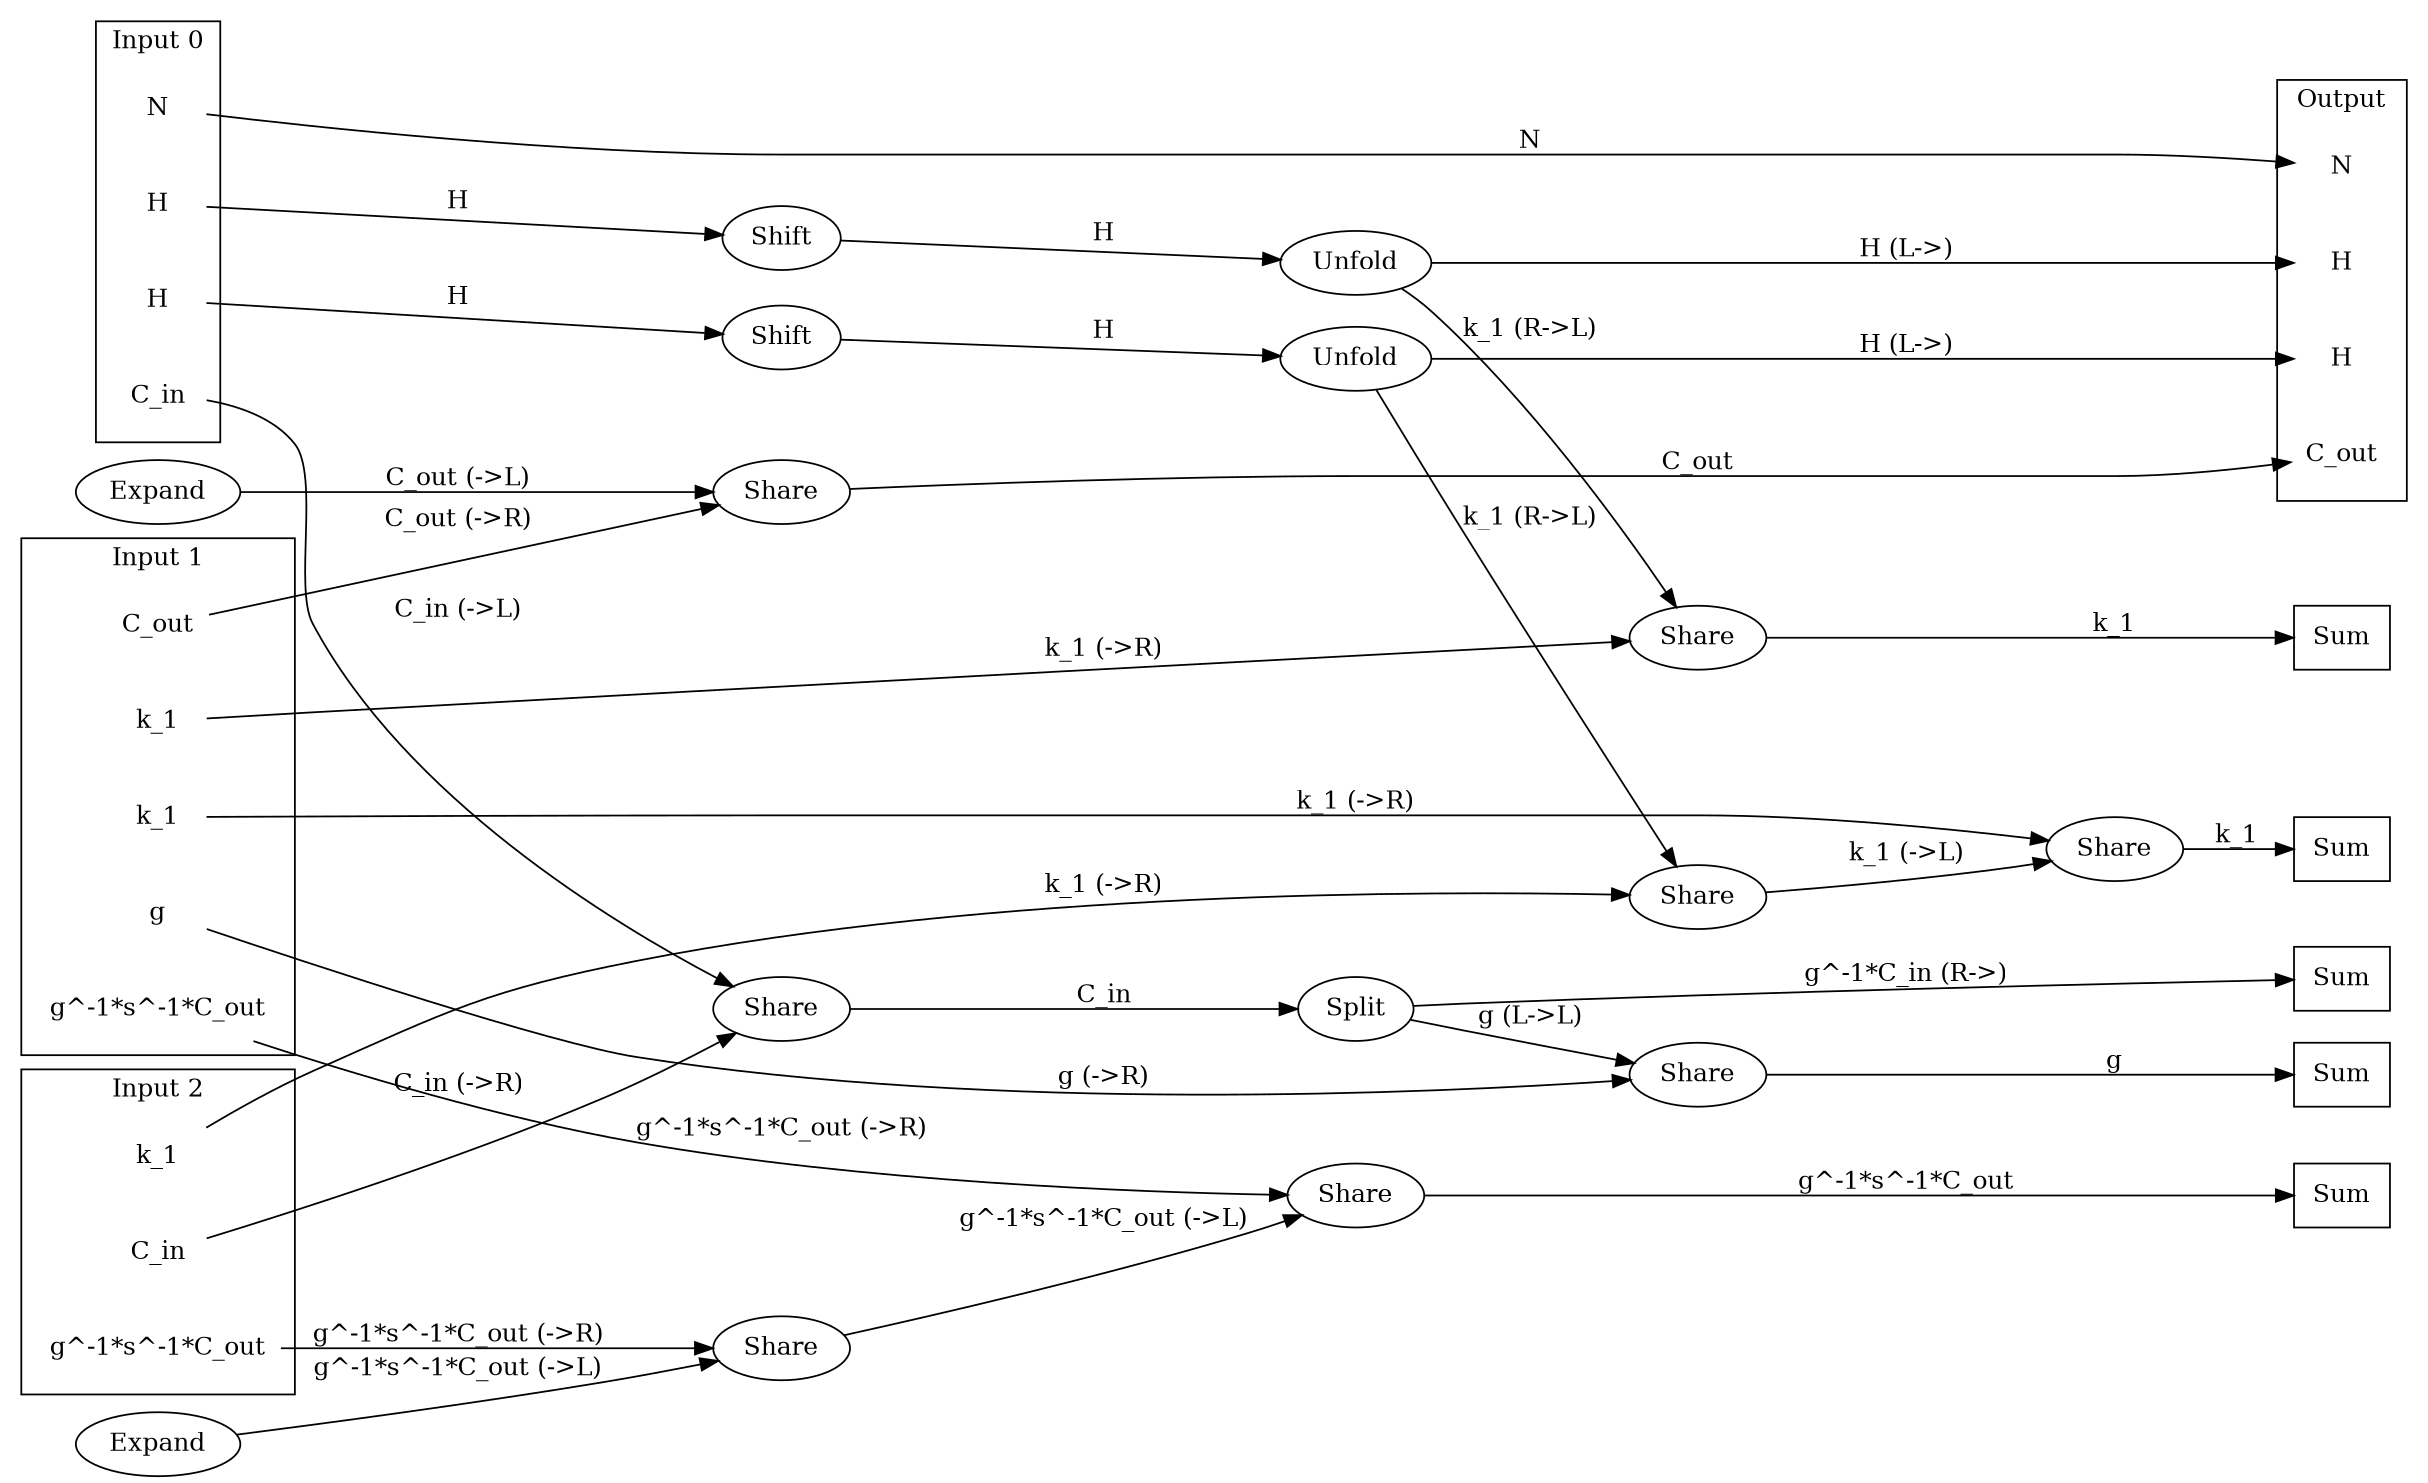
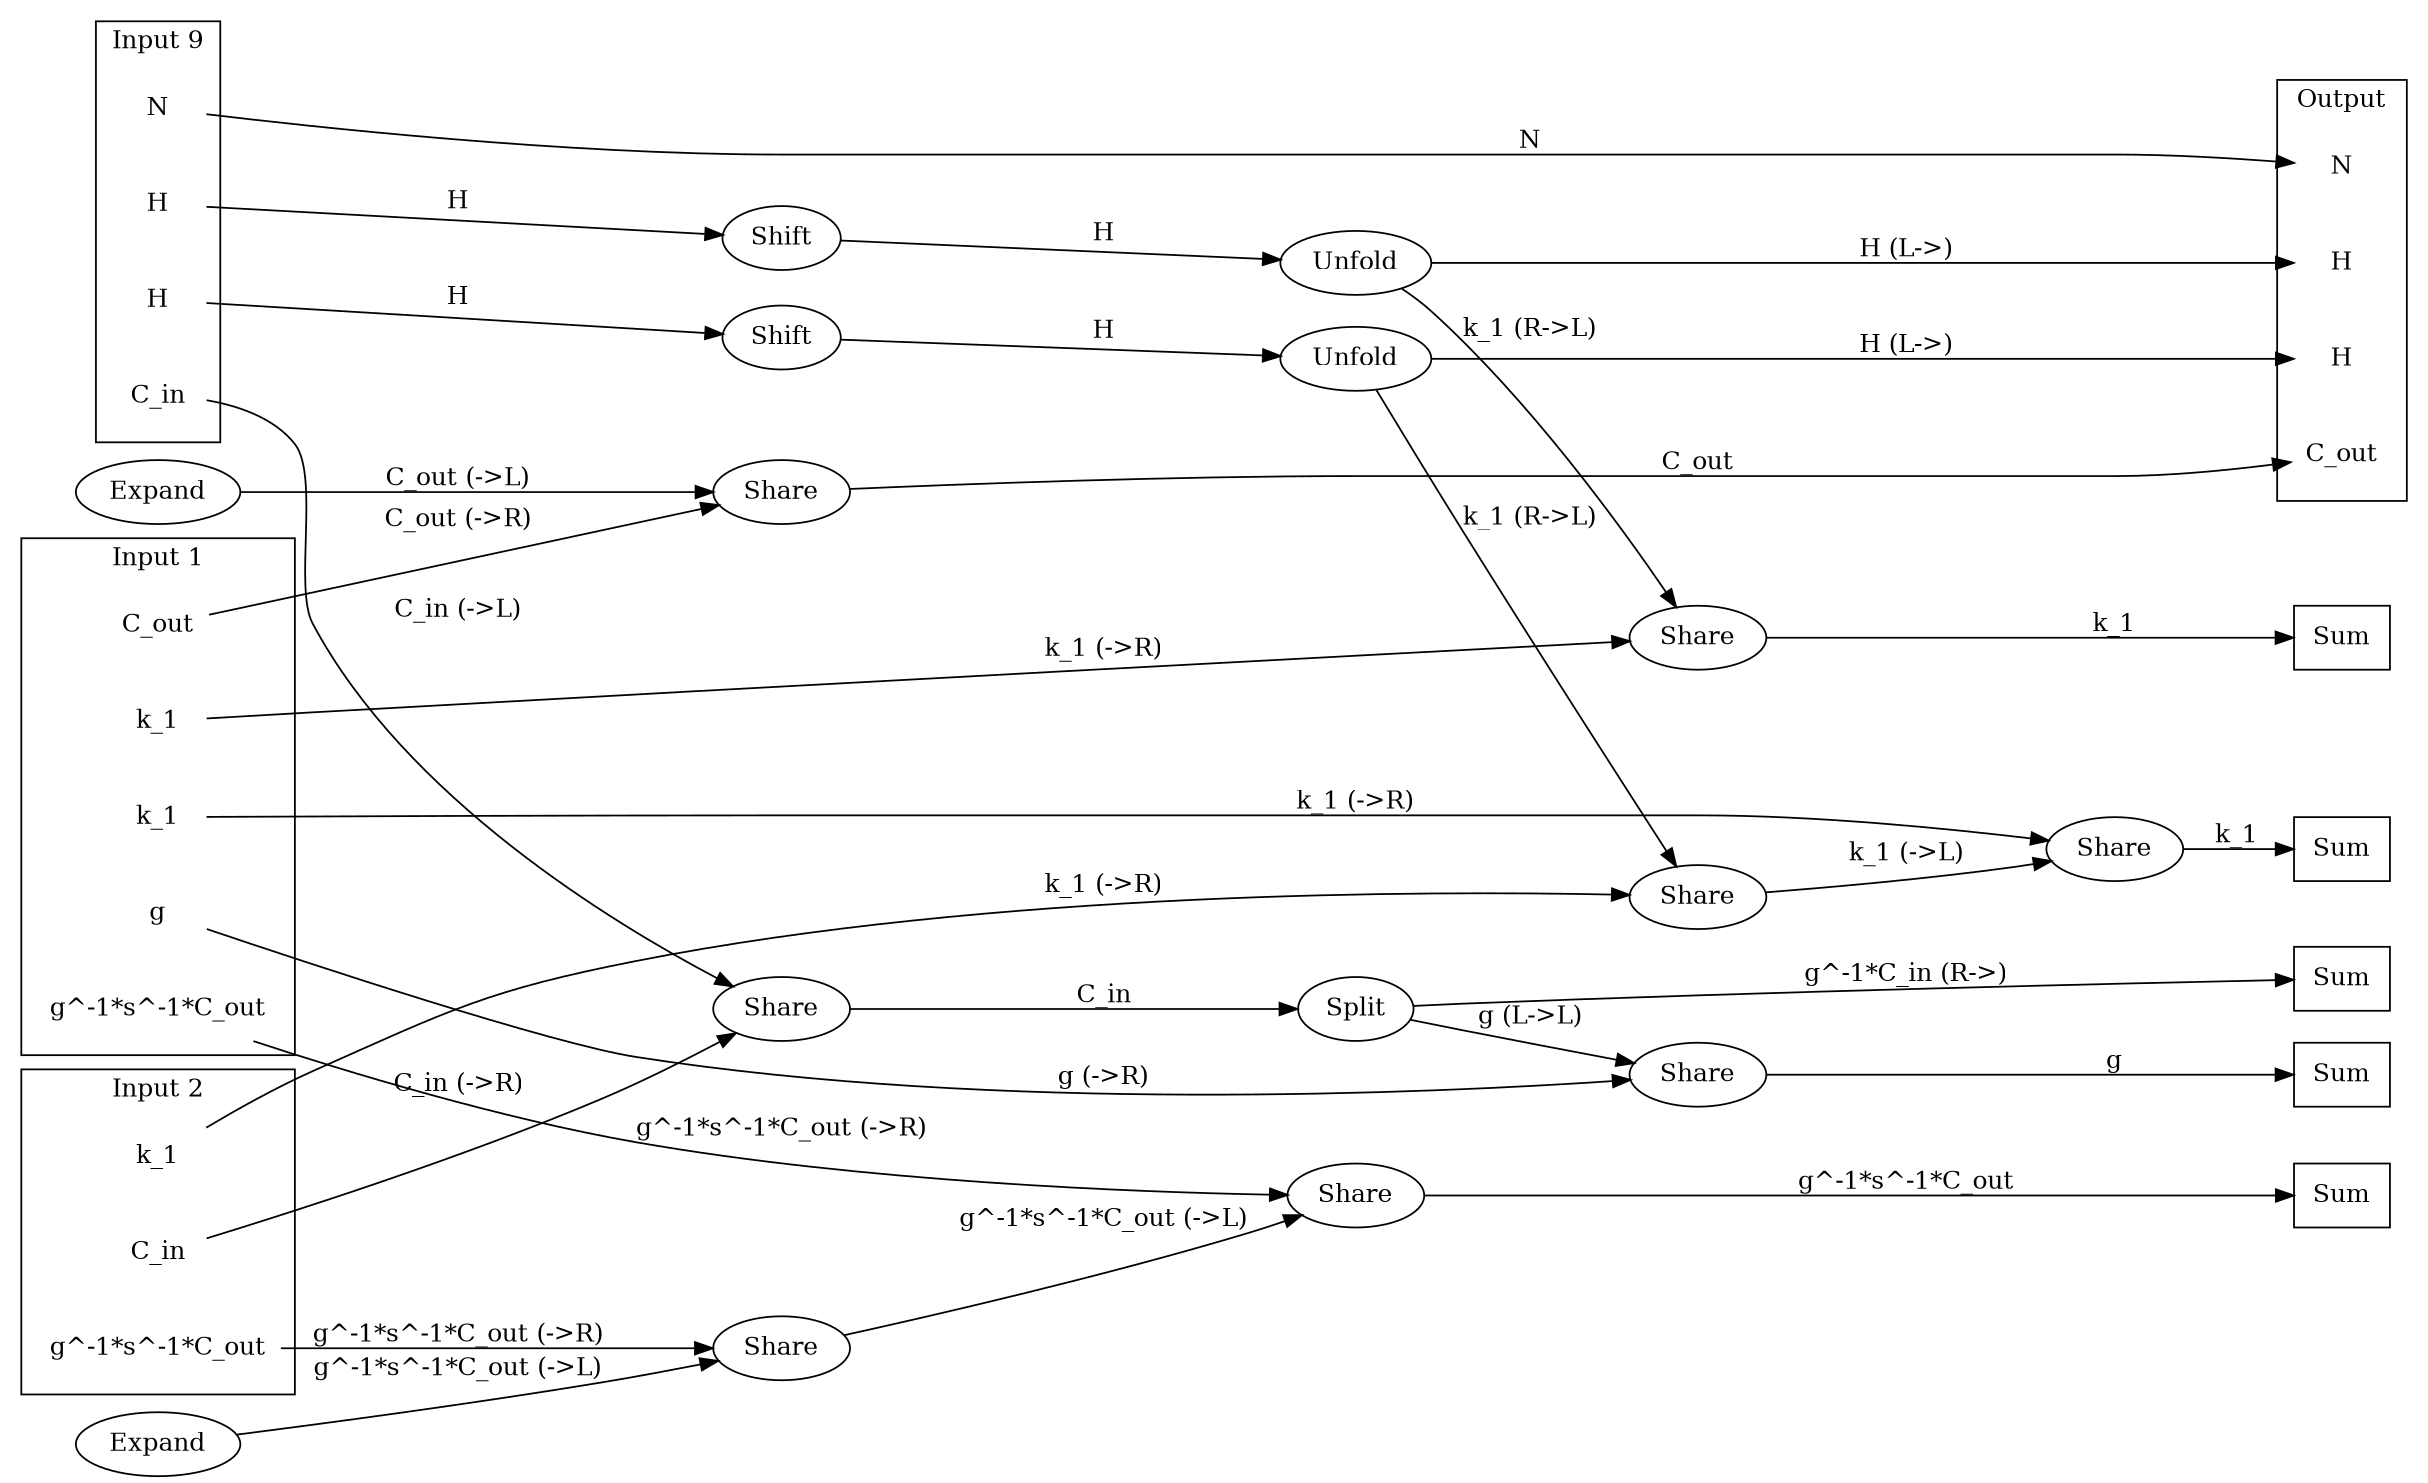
  digraph {
    newrank=true
    rankdir=LR
    node [shape=none]
    n1 [label=Sum shape=box]
    n2 [label=Sum shape=box]
    n3 [label=Sum shape=box]
    n4 [label=Sum shape=box]
    n5 [label=Sum shape=box]
    n6 [label=N]
    n7 [label=C_out]
    n8 [label=H]
    n9 [label=H]
    n10 [label=N]
    n11 [label=C_in]
    n12 [label=H]
    n13 [label=H]
    n14 [label=g]
    n15 [label=k_1]
    n16 [label=k_1]
    n17 [label=C_out]
    n18 [label="g^-1*s^-1*C_out"]
    n19 [label=C_in]
    n20 [label=k_1]
    n21 [label="g^-1*s^-1*C_out"]
    n22 [label=Expand shape=""]
    n23 [label=Share shape=""]
    n24 [label=Share shape=""]
    n25 [label=Share shape=""]
    n26 [label=Share shape=""]
    n27 [label=Shift shape=""]
    n28 [label=Unfold shape=""]
    n29 [label=Split shape=""]
    n30 [label=Expand shape=""]
    n31 [label=Share shape=""]
    n32 [label=Shift shape=""]
    n33 [label=Unfold shape=""]
    n34 [label=Share shape=""]
    n35 [label=Share shape=""]
    n36 [label=Share shape=""]
    subgraph sub_1 {
      rank=same
      n1
      n2
      n3
      n4
      n5
      n6
      n7
      n8
      n9
    }
    subgraph sub_2 {
      rank=same
      n10
      n11
      n12
      n13
      n14
      n15
      n16
      n17
      n18
      n19
      n20
      n21
    }
    subgraph cluster_3 {
      label=Output
      n6
      n7
      n8
      n9
    }
    subgraph cluster_4 {
-     label="Input 0"
+     label="Input 9"
      n10
      n11
      n12
      n13
    }
    subgraph cluster_5 {
      label="Input 1"
      n14
      n15
      n16
      n17
      n18
    }
    subgraph cluster_6 {
      label="Input 2"
      n19
      n20
      n21
    }
    n10 -> n6 [label=N]
    n11 -> n36 [label="C_in (->L)"]
    n12 -> n32 [label=H]
    n13 -> n27 [label=H]
    n14 -> n26 [label="g (->R)"]
    n15 -> n35 [label="k_1 (->R)"]
    n16 -> n25 [label="k_1 (->R)"]
    n17 -> n23 [label="C_out (->R)"]
    n18 -> n24 [label="g^-1*s^-1*C_out (->R)"]
    n19 -> n36 [label="C_in (->R)"]
    n20 -> n34 [label="k_1 (->R)"]
    n21 -> n31 [label="g^-1*s^-1*C_out (->R)"]
    n22 -> n23 [label="C_out (->L)"]
    n23 -> n7 [label=C_out]
    n24 -> n4 [label="g^-1*s^-1*C_out"]
    n25 -> n1 [label=k_1]
    n26 -> n3 [label=g]
    n27 -> n28 [label=H]
    n28 -> n9 [label="H (L->)"]
    n28 -> n25 [label="k_1 (R->L)"]
    n29 -> n5 [label="g^-1*C_in (R->)"]
    n29 -> n26 [label="g (L->L)"]
    n30 -> n31 [label="g^-1*s^-1*C_out (->L)"]
    n31 -> n24 [label="g^-1*s^-1*C_out (->L)"]
    n32 -> n33 [label=H]
    n33 -> n8 [label="H (L->)"]
    n33 -> n34 [label="k_1 (R->L)"]
    n34 -> n35 [label="k_1 (->L)"]
    n35 -> n2 [label=k_1]
    n36 -> n29 [label=C_in]
  }
